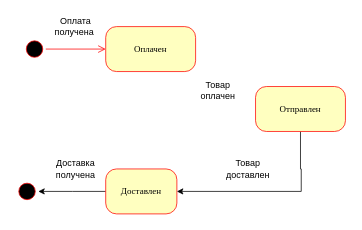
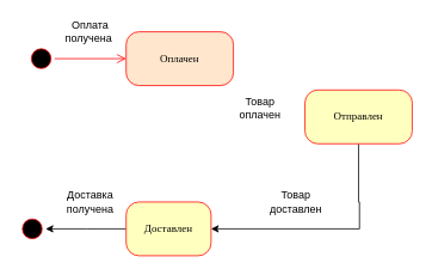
  <mxCell id="0" />
  <mxCell id="1" parent="0" />
  <mxCell id="2" value="" style="ellipse;html=1;shape=startState;fillColor=#000000;strokeColor=#ff0000;rounded=1;shadow=0;comic=0;labelBackgroundColor=none;fontFamily=Verdana;fontSize=12;fontColor=#000000;align=center;direction=south;" parent="1" vertex="1"><mxGeometry x="30" y="50" width="30" height="30" as="geometry" /></mxCell>
  <mxCell id="3" style="edgeStyle=orthogonalEdgeStyle;rounded=0;orthogonalLoop=1;jettySize=auto;html=1;" edge="1" parent="1" source="4"><mxGeometry relative="1" as="geometry"><mxPoint x="50" y="255" as="targetPoint" /></mxGeometry></mxCell>
  <mxCell id="4" value="Доставлен" style="rounded=1;whiteSpace=wrap;html=1;arcSize=24;fillColor=#ffffc0;strokeColor=#ff0000;shadow=0;comic=0;labelBackgroundColor=none;fontFamily=Verdana;fontSize=12;fontColor=#000000;align=center;" parent="1" vertex="1"><mxGeometry x="140" y="225" width="95" height="60" as="geometry" /></mxCell>
- <mxCell id="5" value="Оплачен" style="rounded=1;whiteSpace=wrap;html=1;arcSize=24;fillColor=#ffffc0;strokeColor=#ff0000;shadow=0;comic=0;labelBackgroundColor=none;fontFamily=Verdana;fontSize=12;fontColor=#000000;align=center;" parent="1" vertex="1"><mxGeometry x="140" y="35" width="120" height="60" as="geometry" /></mxCell>
+ <mxCell id="5" value="Оплачен" style="rounded=1;whiteSpace=wrap;html=1;arcSize=24;fillColor=#ffe6cc;strokeColor=#ff0000;shadow=0;comic=0;labelBackgroundColor=none;fontFamily=Verdana;fontSize=12;fontColor=#000000;align=center;" parent="1" vertex="1"><mxGeometry x="140" y="35" width="120" height="60" as="geometry" /></mxCell>
  <mxCell id="6" style="edgeStyle=orthogonalEdgeStyle;rounded=0;orthogonalLoop=1;jettySize=auto;html=1;entryX=1;entryY=0.5;entryDx=0;entryDy=0;" edge="1" parent="1" source="7" target="4"><mxGeometry relative="1" as="geometry"><mxPoint x="400" y="275" as="targetPoint" /><Array as="points"><mxPoint x="400" y="225" /><mxPoint x="401" y="225" /><mxPoint x="401" y="255" /></Array></mxGeometry></mxCell>
- <mxCell id="7" value="Отправлен" style="rounded=1;whiteSpace=wrap;html=1;arcSize=24;fillColor=#ffffc0;strokeColor=#ff0000;shadow=0;comic=0;labelBackgroundColor=none;fontFamily=Verdana;fontSize=12;fontColor=#000000;align=center;" parent="1" vertex="1"><mxGeometry x="340" y="115" width="120" height="60" as="geometry" /></mxCell>
+ <mxCell id="7" value="Отправлен" style="rounded=1;whiteSpace=wrap;html=1;arcSize=24;fillColor=#ffffc0;strokeColor=#ff0000;shadow=0;comic=0;labelBackgroundColor=none;fontFamily=Verdana;fontSize=12;fontColor=#000000;align=center;" parent="1" vertex="1"><mxGeometry x="340" y="100" width="120" height="60" as="geometry" /></mxCell>
  <mxCell id="8" style="edgeStyle=orthogonalEdgeStyle;html=1;labelBackgroundColor=none;endArrow=open;endSize=8;strokeColor=#ff0000;fontFamily=Verdana;fontSize=12;align=left;" parent="1" source="2" target="5" edge="1"><mxGeometry relative="1" as="geometry" /></mxCell>
  <mxCell id="9" value="" style="ellipse;html=1;shape=startState;fillColor=#000000;strokeColor=#ff0000;rounded=1;shadow=0;comic=0;labelBackgroundColor=none;fontFamily=Verdana;fontSize=12;fontColor=#000000;align=center;direction=south;" vertex="1" parent="1"><mxGeometry x="20" y="240" width="30" height="30" as="geometry" /></mxCell>
  <mxCell id="10" value="Оплата получена&amp;nbsp;" style="text;html=1;align=center;verticalAlign=middle;whiteSpace=wrap;rounded=0;" vertex="1" parent="1"><mxGeometry x="70" y="20" width="60" height="30" as="geometry" /></mxCell>
  <mxCell id="11" value="Доставка получена" style="text;html=1;align=center;verticalAlign=middle;whiteSpace=wrap;rounded=0;" vertex="1" parent="1"><mxGeometry x="70" y="210" width="60" height="30" as="geometry" /></mxCell>
  <mxCell id="12" value="Товар доставлен" style="text;html=1;align=center;verticalAlign=middle;whiteSpace=wrap;rounded=0;" vertex="1" parent="1"><mxGeometry x="300" y="210" width="60" height="30" as="geometry" /></mxCell>
  <mxCell id="13" value="Товар оплачен" style="text;html=1;align=center;verticalAlign=middle;whiteSpace=wrap;rounded=0;" vertex="1" parent="1"><mxGeometry x="260" y="105" width="60" height="30" as="geometry" /></mxCell>
